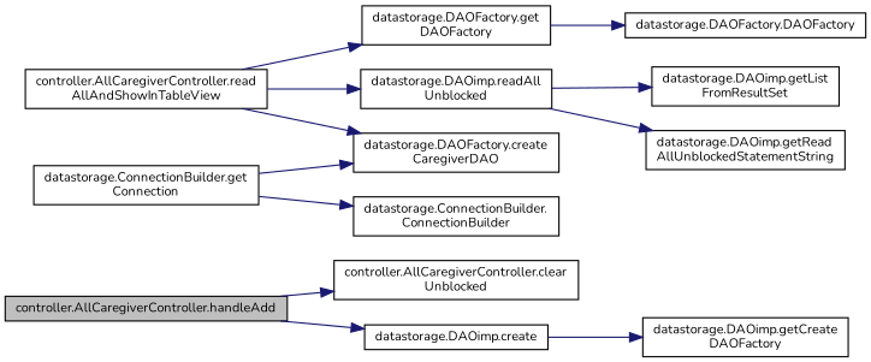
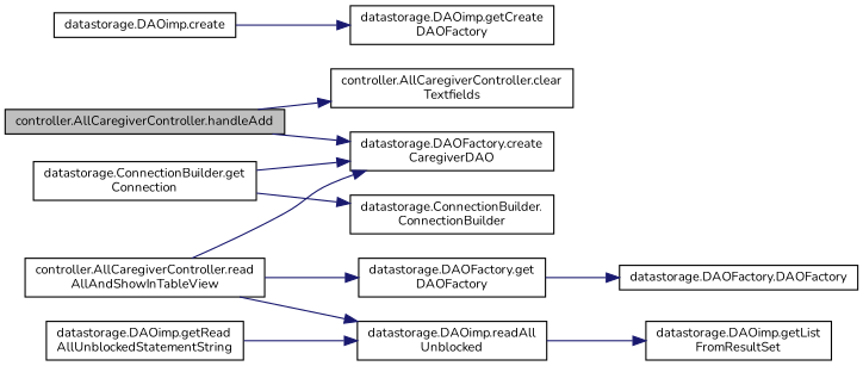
  digraph {
    fontname=Nunito
    rankdir=LR
    node [color=black fillcolor=white fontname=Nunito fontsize=10 shape=record style=filled]
    edge [color=midnightblue fontname=Nunito fontsize=10 labelfontname=Helvetica labelfontsize=10 style=solid]
    n1 [fillcolor=grey75 fontcolor=black height=0.2 label="controller.AllCaregiverController.handleAdd" width=0.4]
-   n2 [height=0.2 label="controller.AllCaregiverController.clear\lUnblocked" width=0.4]
+   n2 [height=0.2 label="controller.AllCaregiverController.clear\lTextfields" width=0.4]
    n3 [height=0.2 label="datastorage.DAOimp.create" width=0.4]
    n4 [height=0.2 label="datastorage.DAOimp.getCreate\lDAOFactory" width=0.4]
    n5 [height=0.2 label="controller.AllCaregiverController.read\lAllAndShowInTableView" width=0.4]
    n6 [height=0.2 label="datastorage.DAOFactory.create\lCaregiverDAO" width=0.4]
    n7 [height=0.2 label="datastorage.DAOFactory.get\lDAOFactory" width=0.4]
    n8 [height=0.2 label="datastorage.DAOimp.readAll\lUnblocked" width=0.4]
    n9 [height=0.2 label="datastorage.DAOFactory.DAOFactory" width=0.4]
    n10 [height=0.2 label="datastorage.DAOimp.getList\lFromResultSet" width=0.4]
    n11 [height=0.2 label="datastorage.DAOimp.getRead\lAllUnblockedStatementString" width=0.4]
    n12 [height=0.2 label="datastorage.ConnectionBuilder.get\lConnection" width=0.4]
    n13 [height=0.2 label="datastorage.ConnectionBuilder.\lConnectionBuilder" width=0.4]
    n1 -> n2
-   n1 -> n3
+   n1 -> n6
    n3 -> n4
    n5 -> n6
    n5 -> n7
    n5 -> n8
    n7 -> n9
    n8 -> n10
-   n8 -> n11
+   n11 -> n8
    n12 -> n6
    n12 -> n13
  }
